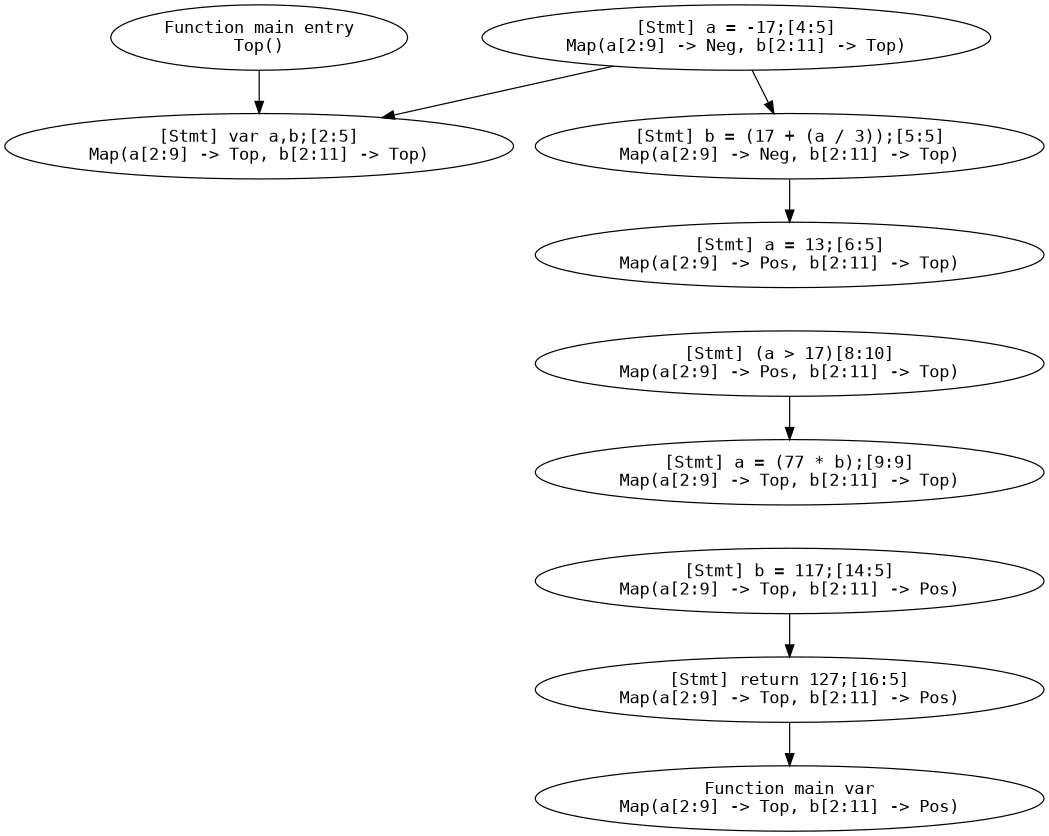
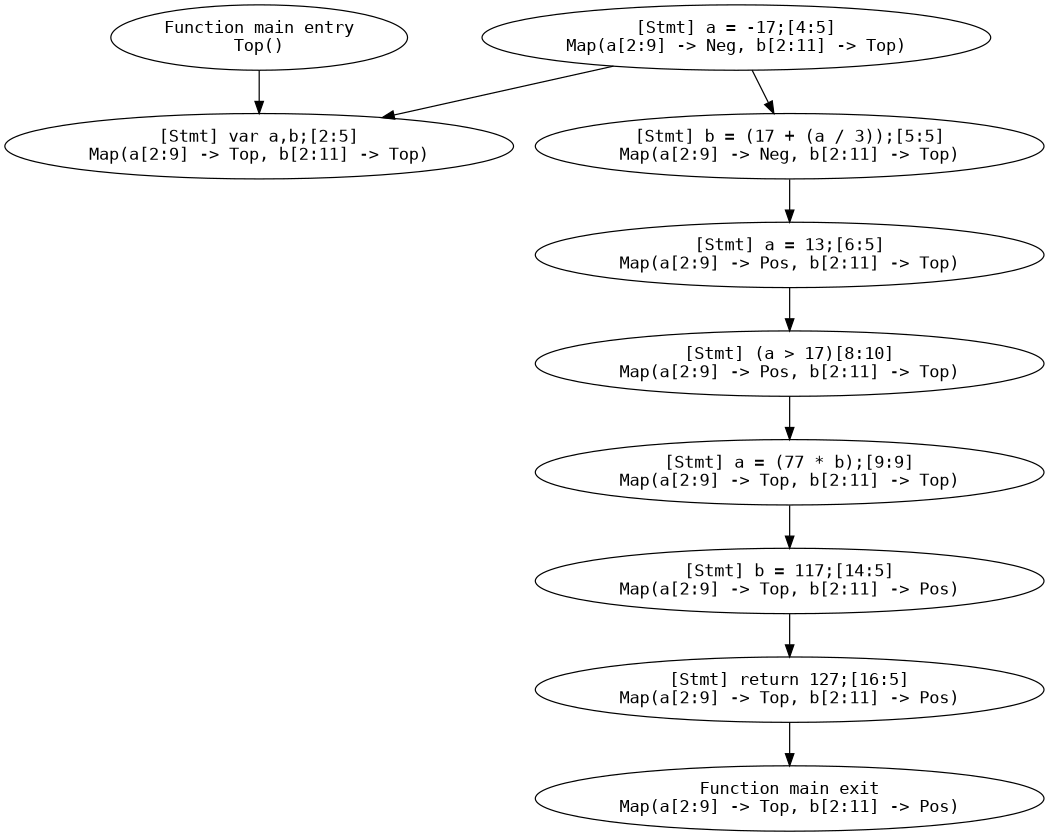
  digraph {
    fontname="DejaVu Sans Mono"
    node [fontname="DejaVu Sans Mono"]
    edge [fontname="DejaVu Sans Mono"]
    n1 [label="Function main entry\nTop()"]
    n2 [label="[Stmt] var a,b;[2:5]\nMap(a[2:9] -\> Top, b[2:11] -\> Top)"]
-   n3 [label="Function main var\nMap(a[2:9] -\> Top, b[2:11] -\> Pos)"]
+   n3 [label="Function main exit\nMap(a[2:9] -\> Top, b[2:11] -\> Pos)"]
    n4 [label="[Stmt] (a \> 17)[8:10]\nMap(a[2:9] -\> Pos, b[2:11] -\> Top)"]
    n5 [label="[Stmt] a = (77 * b);[9:9]\nMap(a[2:9] -\> Top, b[2:11] -\> Top)"]
    n6 [label="[Stmt] b = 117;[14:5]\nMap(a[2:9] -\> Top, b[2:11] -\> Pos)"]
    n7 [label="[Stmt] return 127;[16:5]\nMap(a[2:9] -\> Top, b[2:11] -\> Pos)"]
    n8 [label="[Stmt] a = -17;[4:5]\nMap(a[2:9] -\> Neg, b[2:11] -\> Top)"]
    n9 [label="[Stmt] b = (17 + (a / 3));[5:5]\nMap(a[2:9] -\> Neg, b[2:11] -\> Top)"]
    n10 [label="[Stmt] a = 13;[6:5]\nMap(a[2:9] -\> Pos, b[2:11] -\> Top)"]
    n1 -> n2
    n4 -> n5
+   n5 -> n6
    n6 -> n7
    n7 -> n3
    n8 -> n2
    n8 -> n9
    n9 -> n10
+   n10 -> n4
  }
